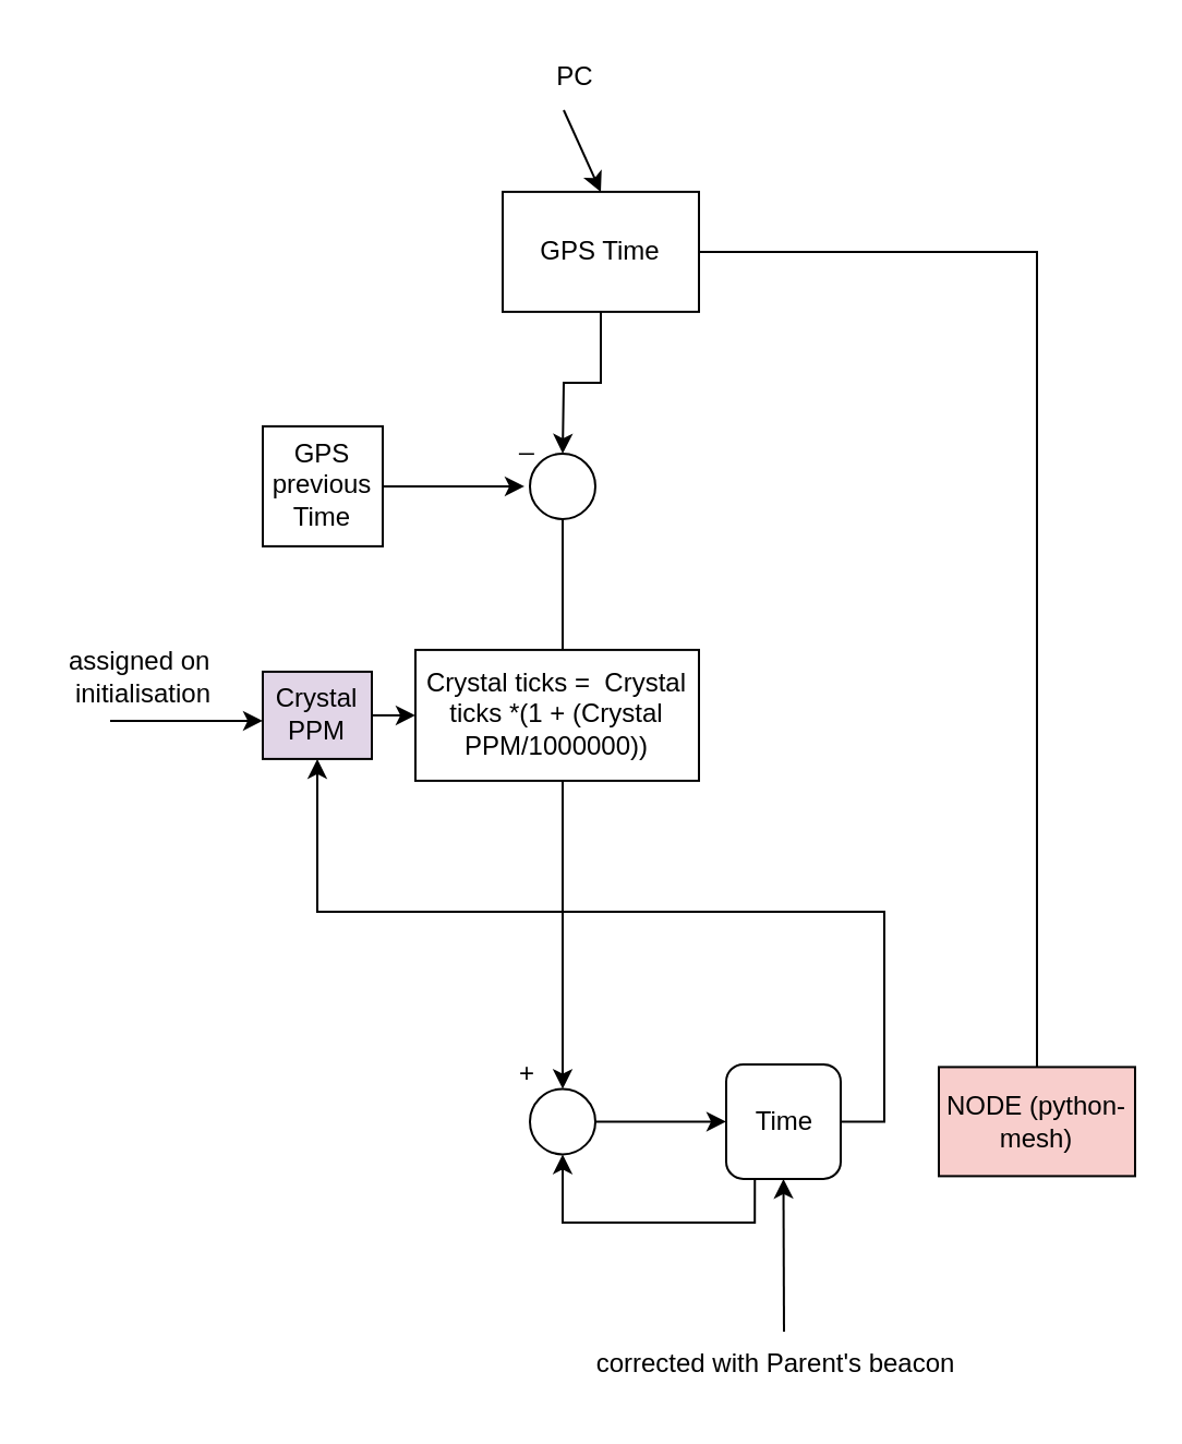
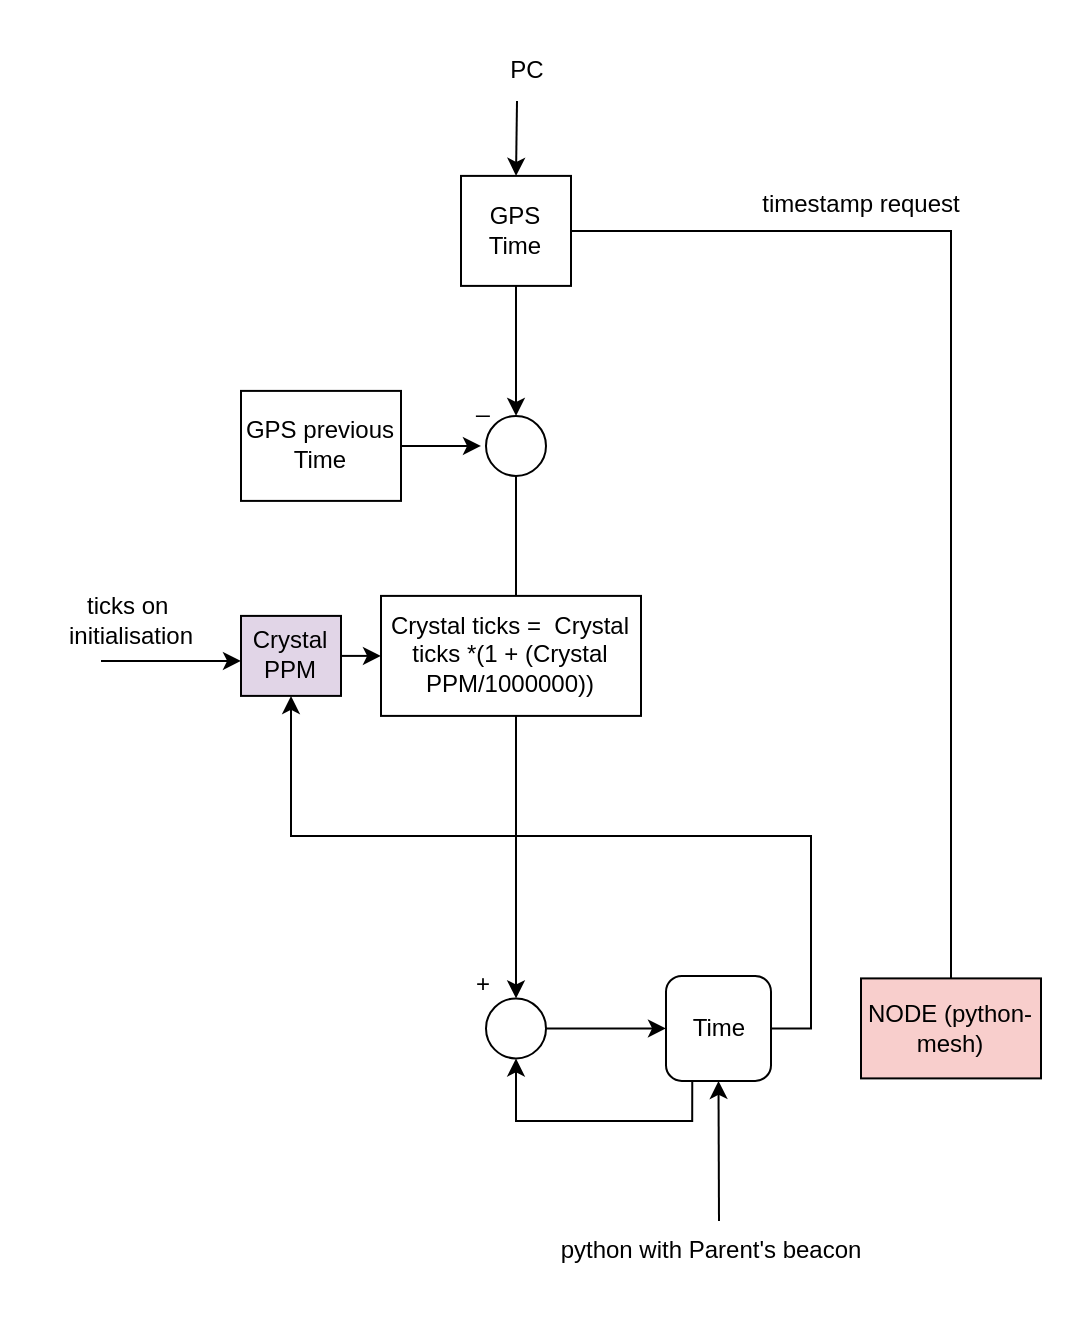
  <mxCell id="0" />
  <mxCell id="1" parent="0" />
  <mxCell id="2" style="edgeStyle=orthogonalEdgeStyle;rounded=0;orthogonalLoop=1;jettySize=auto;html=1;exitX=0.5;exitY=1;exitDx=0;exitDy=0;entryX=0.5;entryY=0;entryDx=0;entryDy=0;" edge="1" parent="1" source="3"><mxGeometry relative="1" as="geometry"><mxPoint x="257.5" y="207.45" as="targetPoint" /></mxGeometry></mxCell>
- <mxCell id="3" value="GPS Time" style="whiteSpace=wrap;html=1;aspect=fixed;" vertex="1" parent="1"><mxGeometry x="230" y="87.45" width="90" height="55" as="geometry" /></mxCell>
+ <mxCell id="3" value="GPS Time" style="whiteSpace=wrap;html=1;aspect=fixed;" vertex="1" parent="1"><mxGeometry x="230" y="87.45" width="55" height="55" as="geometry" /></mxCell>
  <mxCell id="4" style="edgeStyle=orthogonalEdgeStyle;rounded=0;orthogonalLoop=1;jettySize=auto;html=1;exitX=0.5;exitY=1;exitDx=0;exitDy=0;entryX=0.5;entryY=0;entryDx=0;entryDy=0;" edge="1" parent="1" source="5" target="11"><mxGeometry relative="1" as="geometry"><mxPoint x="258" y="307.45" as="targetPoint" /></mxGeometry></mxCell>
  <mxCell id="5" value="" style="ellipse;whiteSpace=wrap;html=1;aspect=fixed;" vertex="1" parent="1"><mxGeometry x="242.5" y="207.45" width="30" height="30" as="geometry" /></mxCell>
  <mxCell id="6" value="_" style="text;html=1;strokeColor=none;fillColor=none;align=center;verticalAlign=middle;whiteSpace=wrap;rounded=0;" vertex="1" parent="1"><mxGeometry x="210" y="187.45" width="62.5" height="30" as="geometry" /></mxCell>
  <mxCell id="7" style="edgeStyle=orthogonalEdgeStyle;rounded=0;orthogonalLoop=1;jettySize=auto;html=1;exitX=1;exitY=0.5;exitDx=0;exitDy=0;" edge="1" parent="1" source="8"><mxGeometry relative="1" as="geometry"><mxPoint x="240" y="222.45" as="targetPoint" /></mxGeometry></mxCell>
- <mxCell id="8" value="&lt;div&gt;GPS previous&lt;/div&gt;&lt;div&gt;Time &lt;/div&gt;" style="whiteSpace=wrap;html=1;aspect=fixed;" vertex="1" parent="1"><mxGeometry x="120" y="194.95" width="55" height="55" as="geometry" /></mxCell>
+ <mxCell id="8" value="&lt;div&gt;GPS previous&lt;/div&gt;&lt;div&gt;Time &lt;/div&gt;" style="whiteSpace=wrap;html=1;aspect=fixed;" vertex="1" parent="1"><mxGeometry x="120" y="194.95" width="80" height="55" as="geometry" /></mxCell>
  <mxCell id="9" value="NODE (python-mesh)" style="rounded=0;whiteSpace=wrap;html=1;fillColor=#f8cecc;" vertex="1" parent="1"><mxGeometry x="430" y="488.7" width="90" height="50" as="geometry" /></mxCell>
  <mxCell id="10" style="edgeStyle=orthogonalEdgeStyle;rounded=0;orthogonalLoop=1;jettySize=auto;html=1;exitX=1;exitY=0.5;exitDx=0;exitDy=0;entryX=0;entryY=0.5;entryDx=0;entryDy=0;" edge="1" parent="1" source="11" target="15"><mxGeometry relative="1" as="geometry" /></mxCell>
  <mxCell id="11" value="" style="ellipse;whiteSpace=wrap;html=1;aspect=fixed;" vertex="1" parent="1"><mxGeometry x="242.5" y="498.7" width="30" height="30" as="geometry" /></mxCell>
  <mxCell id="12" value="+" style="text;html=1;strokeColor=none;fillColor=none;align=center;verticalAlign=middle;whiteSpace=wrap;rounded=0;" vertex="1" parent="1"><mxGeometry x="210" y="477.45" width="62.5" height="30" as="geometry" /></mxCell>
  <mxCell id="13" style="edgeStyle=orthogonalEdgeStyle;rounded=0;orthogonalLoop=1;jettySize=auto;html=1;entryX=0.5;entryY=1;entryDx=0;entryDy=0;exitX=0.25;exitY=1;exitDx=0;exitDy=0;" edge="1" parent="1" source="15" target="11"><mxGeometry relative="1" as="geometry" /></mxCell>
  <mxCell id="14" style="edgeStyle=orthogonalEdgeStyle;rounded=0;orthogonalLoop=1;jettySize=auto;html=1;exitX=1;exitY=0.5;exitDx=0;exitDy=0;" edge="1" parent="1" source="15" target="18"><mxGeometry relative="1" as="geometry" /></mxCell>
  <mxCell id="15" value="Time" style="whiteSpace=wrap;html=1;aspect=fixed;rounded=1;" vertex="1" parent="1"><mxGeometry x="332.5" y="487.45" width="52.5" height="52.5" as="geometry" /></mxCell>
  <mxCell id="16" value="Crystal ticks =&amp;nbsp; Crystal ticks *(1 + (Crystal PPM/1000000))" style="rounded=0;whiteSpace=wrap;html=1;" vertex="1" parent="1"><mxGeometry x="190" y="297.45" width="130" height="60" as="geometry" /></mxCell>
  <mxCell id="17" style="edgeStyle=orthogonalEdgeStyle;rounded=0;orthogonalLoop=1;jettySize=auto;html=1;exitX=1;exitY=0.5;exitDx=0;exitDy=0;entryX=0;entryY=0.5;entryDx=0;entryDy=0;" edge="1" parent="1" source="18" target="16"><mxGeometry relative="1" as="geometry" /></mxCell>
  <mxCell id="18" value="Crystal PPM" style="rounded=0;whiteSpace=wrap;html=1;fillColor=#e1d5e7;" vertex="1" parent="1"><mxGeometry x="120" y="307.45" width="50" height="40" as="geometry" /></mxCell>
  <mxCell id="19" value="" style="endArrow=none;html=1;rounded=0;exitX=0.5;exitY=0;exitDx=0;exitDy=0;entryX=1;entryY=0.5;entryDx=0;entryDy=0;" edge="1" parent="1" source="9" target="3"><mxGeometry width="50" height="50" relative="1" as="geometry"><mxPoint x="480" y="409.95" as="sourcePoint" /><mxPoint x="530" y="359.95" as="targetPoint" /><Array as="points"><mxPoint x="475" y="115" /></Array></mxGeometry></mxCell>
+ <mxCell id="20" value="timestamp request" style="text;html=1;align=center;verticalAlign=middle;resizable=0;points=[];autosize=1;strokeColor=none;fillColor=none;" vertex="1" parent="1"><mxGeometry x="370" y="87.45" width="120" height="30" as="geometry" /></mxCell>
  <mxCell id="21" value="" style="endArrow=classic;html=1;rounded=0;" edge="1" parent="1"><mxGeometry width="50" height="50" relative="1" as="geometry"><mxPoint x="50" y="329.95" as="sourcePoint" /><mxPoint x="120" y="329.95" as="targetPoint" /></mxGeometry></mxCell>
- <mxCell id="22" value="&lt;div&gt;assigned on&amp;nbsp;&lt;/div&gt;&lt;div&gt;initialisation&lt;/div&gt;" style="text;html=1;align=center;verticalAlign=middle;resizable=0;points=[];autosize=1;strokeColor=none;fillColor=none;" vertex="1" parent="1"><mxGeometry x="20" y="289.95" width="90" height="40" as="geometry" /></mxCell>
+ <mxCell id="22" value="&lt;div&gt;ticks on&amp;nbsp;&lt;/div&gt;&lt;div&gt;initialisation&lt;/div&gt;" style="text;html=1;align=center;verticalAlign=middle;resizable=0;points=[];autosize=1;strokeColor=none;fillColor=none;" vertex="1" parent="1"><mxGeometry x="20" y="289.95" width="90" height="40" as="geometry" /></mxCell>
  <mxCell id="23" value="" style="endArrow=classic;html=1;rounded=0;entryX=0.5;entryY=1;entryDx=0;entryDy=0;" edge="1" parent="1" target="15"><mxGeometry width="50" height="50" relative="1" as="geometry"><mxPoint x="359" y="610" as="sourcePoint" /><mxPoint x="370" y="764" as="targetPoint" /></mxGeometry></mxCell>
- <mxCell id="24" value="corrected with Parent's beacon" style="text;html=1;align=center;verticalAlign=middle;resizable=0;points=[];autosize=1;strokeColor=none;fillColor=none;" vertex="1" parent="1"><mxGeometry x="260" y="610" width="190" height="30" as="geometry" /></mxCell>
+ <mxCell id="24" value="python with Parent's beacon" style="text;html=1;align=center;verticalAlign=middle;resizable=0;points=[];autosize=1;strokeColor=none;fillColor=none;" vertex="1" parent="1"><mxGeometry x="260" y="610" width="190" height="30" as="geometry" /></mxCell>
  <mxCell id="25" value="" style="endArrow=classic;html=1;rounded=0;entryX=0.5;entryY=0;entryDx=0;entryDy=0;" edge="1" parent="1" target="3"><mxGeometry width="50" height="50" relative="1" as="geometry"><mxPoint x="258" y="50" as="sourcePoint" /><mxPoint x="240" y="-10" as="targetPoint" /></mxGeometry></mxCell>
  <mxCell id="26" value="PC" style="text;html=1;align=center;verticalAlign=middle;resizable=0;points=[];autosize=1;strokeColor=none;fillColor=none;" vertex="1" parent="1"><mxGeometry x="242.5" y="20" width="40" height="30" as="geometry" /></mxCell>
